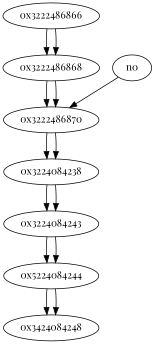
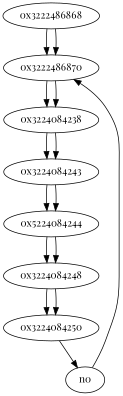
  digraph {
    fontname="Playfair Display"
    node [fontname="Playfair Display"]
    edge [fontname="Playfair Display"]
-   n1 [label="0x3222486866"]
    n2 [label="0x3222486868"]
    n3 [label="0x3222486870"]
    n4 [label="0x3224084238"]
    n5 [label="0x3224084243"]
    n6 [label="0x5224084244"]
-   n7 [label="0x3424084248"]
+   n7 [label="0x3224084248"]
+   n8 [label="0x3224084250"]
    n0
-   n1 -> n2
-   n1 -> n2
    n2 -> n3
    n2 -> n3
    n3 -> n4
    n3 -> n4
    n4 -> n5
    n4 -> n5
    n5 -> n6
    n5 -> n6
    n6 -> n7
    n6 -> n7
+   n7 -> n8
+   n7 -> n8
+   n8 -> n0
    n0 -> n3
  }
